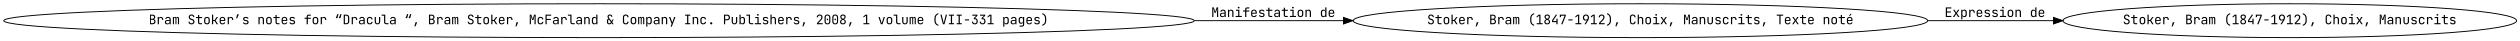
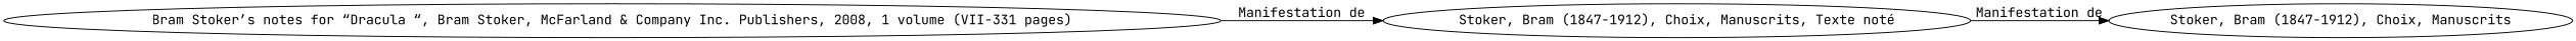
  digraph {
    rankdir=LR
    fontname="JetBrains Mono"
    node [fontname="JetBrains Mono"]
    edge [fontname="JetBrains Mono"]
    n1 [label="Stoker, Bram (1847-1912), Choix, Manuscrits"]
    n2 [label="Stoker, Bram (1847-1912), Choix, Manuscrits, Texte noté"]
    n3 [label="Bram Stoker’s notes for “Dracula “, Bram Stoker, McFarland & Company Inc. Publishers, 2008, 1 volume (VII-331 pages)"]
-   n2 -> n1 [label="Expression de"]
+   n2 -> n1 [label="Manifestation de"]
    n3 -> n2 [label="Manifestation de"]
  }
